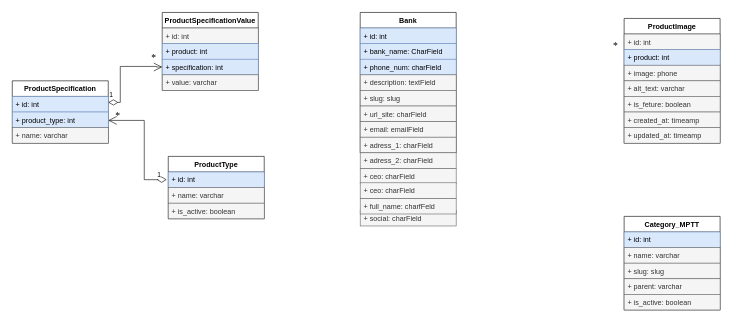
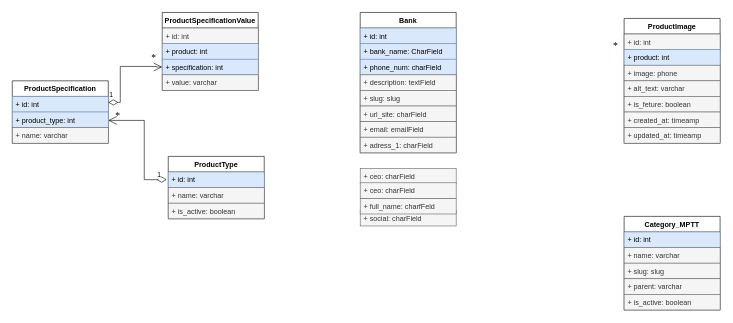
  <mxCell id="0" />
  <mxCell id="1" parent="0" />
  <mxCell id="2" value="Bank" style="swimlane;fontStyle=1;align=center;verticalAlign=top;childLayout=stackLayout;horizontal=1;startSize=26;horizontalStack=0;resizeParent=1;resizeParentMax=0;resizeLast=0;collapsible=1;marginBottom=0;" vertex="1" parent="1"><mxGeometry x="600" y="20" width="160" height="234" as="geometry"><mxRectangle x="-120" y="720" width="90" height="30" as="alternateBounds" /></mxGeometry></mxCell>
  <mxCell id="3" value="+ id: int" style="text;strokeColor=#6c8ebf;fillColor=#dae8fc;align=left;verticalAlign=top;spacingLeft=4;spacingRight=4;overflow=hidden;rotatable=0;points=[[0,0.5],[1,0.5]];portConstraint=eastwest;" vertex="1" parent="2"><mxGeometry y="26" width="160" height="26" as="geometry" /></mxCell>
  <mxCell id="4" value="+ bank_name: CharField" style="text;strokeColor=#6c8ebf;fillColor=#dae8fc;align=left;verticalAlign=top;spacingLeft=4;spacingRight=4;overflow=hidden;rotatable=0;points=[[0,0.5],[1,0.5]];portConstraint=eastwest;" vertex="1" parent="2"><mxGeometry y="52" width="160" height="26" as="geometry" /></mxCell>
  <mxCell id="5" value="+ phone_num: charField" style="text;strokeColor=#6c8ebf;fillColor=#dae8fc;align=left;verticalAlign=top;spacingLeft=4;spacingRight=4;overflow=hidden;rotatable=0;points=[[0,0.5],[1,0.5]];portConstraint=eastwest;" vertex="1" parent="2"><mxGeometry y="78" width="160" height="26" as="geometry" /></mxCell>
  <mxCell id="6" value="+ description: textField" style="text;strokeColor=#666666;fillColor=#f5f5f5;align=left;verticalAlign=top;spacingLeft=4;spacingRight=4;overflow=hidden;rotatable=0;points=[[0,0.5],[1,0.5]];portConstraint=eastwest;fontColor=#333333;" vertex="1" parent="2"><mxGeometry y="104" width="160" height="26" as="geometry" /></mxCell>
  <mxCell id="7" value="+ slug: slug" style="text;strokeColor=#666666;fillColor=#f5f5f5;align=left;verticalAlign=top;spacingLeft=4;spacingRight=4;overflow=hidden;rotatable=0;points=[[0,0.5],[1,0.5]];portConstraint=eastwest;fontColor=#333333;" vertex="1" parent="2"><mxGeometry y="130" width="160" height="26" as="geometry" /></mxCell>
  <mxCell id="8" value="+ url_site: charField" style="text;strokeColor=#666666;fillColor=#f5f5f5;align=left;verticalAlign=top;spacingLeft=4;spacingRight=4;overflow=hidden;rotatable=0;points=[[0,0.5],[1,0.5]];portConstraint=eastwest;fontColor=#333333;" vertex="1" parent="2"><mxGeometry y="156" width="160" height="26" as="geometry" /></mxCell>
  <mxCell id="9" value="+ email: emailField" style="text;strokeColor=#666666;fillColor=#f5f5f5;align=left;verticalAlign=top;spacingLeft=4;spacingRight=4;overflow=hidden;rotatable=0;points=[[0,0.5],[1,0.5]];portConstraint=eastwest;fontColor=#333333;" vertex="1" parent="2"><mxGeometry y="182" width="160" height="26" as="geometry" /></mxCell>
  <mxCell id="10" value="+ adress_1: charField" style="text;strokeColor=#666666;fillColor=#f5f5f5;align=left;verticalAlign=top;spacingLeft=4;spacingRight=4;overflow=hidden;rotatable=0;points=[[0,0.5],[1,0.5]];portConstraint=eastwest;fontColor=#333333;" vertex="1" parent="2"><mxGeometry y="208" width="160" height="26" as="geometry" /></mxCell>
  <mxCell id="11" value="ProductImage" style="swimlane;fontStyle=1;align=center;verticalAlign=top;childLayout=stackLayout;horizontal=1;startSize=26;horizontalStack=0;resizeParent=1;resizeParentMax=0;resizeLast=0;collapsible=1;marginBottom=0;" vertex="1" parent="1"><mxGeometry x="1040" y="30" width="160" height="208" as="geometry"><mxRectangle x="-120" y="720" width="90" height="30" as="alternateBounds" /></mxGeometry></mxCell>
  <mxCell id="12" value="+ id: int" style="text;strokeColor=#666666;fillColor=#f5f5f5;align=left;verticalAlign=top;spacingLeft=4;spacingRight=4;overflow=hidden;rotatable=0;points=[[0,0.5],[1,0.5]];portConstraint=eastwest;fontColor=#333333;" vertex="1" parent="11"><mxGeometry y="26" width="160" height="26" as="geometry" /></mxCell>
  <mxCell id="13" value="+ product: int" style="text;strokeColor=#6c8ebf;fillColor=#dae8fc;align=left;verticalAlign=top;spacingLeft=4;spacingRight=4;overflow=hidden;rotatable=0;points=[[0,0.5],[1,0.5]];portConstraint=eastwest;" vertex="1" parent="11"><mxGeometry y="52" width="160" height="26" as="geometry" /></mxCell>
  <mxCell id="14" value="+ image: phone" style="text;strokeColor=#666666;fillColor=#f5f5f5;align=left;verticalAlign=top;spacingLeft=4;spacingRight=4;overflow=hidden;rotatable=0;points=[[0,0.5],[1,0.5]];portConstraint=eastwest;fontColor=#333333;" vertex="1" parent="11"><mxGeometry y="78" width="160" height="26" as="geometry" /></mxCell>
  <mxCell id="15" value="+ alt_text: varchar" style="text;strokeColor=#666666;fillColor=#f5f5f5;align=left;verticalAlign=top;spacingLeft=4;spacingRight=4;overflow=hidden;rotatable=0;points=[[0,0.5],[1,0.5]];portConstraint=eastwest;fontColor=#333333;" vertex="1" parent="11"><mxGeometry y="104" width="160" height="26" as="geometry" /></mxCell>
  <mxCell id="16" value="+ is_feture: boolean" style="text;strokeColor=#666666;fillColor=#f5f5f5;align=left;verticalAlign=top;spacingLeft=4;spacingRight=4;overflow=hidden;rotatable=0;points=[[0,0.5],[1,0.5]];portConstraint=eastwest;fontColor=#333333;" vertex="1" parent="11"><mxGeometry y="130" width="160" height="26" as="geometry" /></mxCell>
  <mxCell id="17" value="+ created_at: timeamp" style="text;strokeColor=#666666;fillColor=#f5f5f5;align=left;verticalAlign=top;spacingLeft=4;spacingRight=4;overflow=hidden;rotatable=0;points=[[0,0.5],[1,0.5]];portConstraint=eastwest;fontColor=#333333;" vertex="1" parent="11"><mxGeometry y="156" width="160" height="26" as="geometry" /></mxCell>
  <mxCell id="18" value="+ updated_at: timeamp" style="text;strokeColor=#666666;fillColor=#f5f5f5;align=left;verticalAlign=top;spacingLeft=4;spacingRight=4;overflow=hidden;rotatable=0;points=[[0,0.5],[1,0.5]];portConstraint=eastwest;fontColor=#333333;" vertex="1" parent="11"><mxGeometry y="182" width="160" height="26" as="geometry" /></mxCell>
  <mxCell id="19" value="Category_MPTT" style="swimlane;fontStyle=1;align=center;verticalAlign=top;childLayout=stackLayout;horizontal=1;startSize=26;horizontalStack=0;resizeParent=1;resizeParentMax=0;resizeLast=0;collapsible=1;marginBottom=0;" vertex="1" parent="1"><mxGeometry x="1040" y="360" width="160" height="156" as="geometry"><mxRectangle x="-120" y="720" width="90" height="30" as="alternateBounds" /></mxGeometry></mxCell>
  <mxCell id="20" value="+ id: int" style="text;strokeColor=#6c8ebf;fillColor=#dae8fc;align=left;verticalAlign=top;spacingLeft=4;spacingRight=4;overflow=hidden;rotatable=0;points=[[0,0.5],[1,0.5]];portConstraint=eastwest;" vertex="1" parent="19"><mxGeometry y="26" width="160" height="26" as="geometry" /></mxCell>
  <mxCell id="21" value="+ name: varchar" style="text;strokeColor=#666666;fillColor=#f5f5f5;align=left;verticalAlign=top;spacingLeft=4;spacingRight=4;overflow=hidden;rotatable=0;points=[[0,0.5],[1,0.5]];portConstraint=eastwest;fontColor=#333333;" vertex="1" parent="19"><mxGeometry y="52" width="160" height="26" as="geometry" /></mxCell>
  <mxCell id="22" value="+ slug: slug" style="text;strokeColor=#666666;fillColor=#f5f5f5;align=left;verticalAlign=top;spacingLeft=4;spacingRight=4;overflow=hidden;rotatable=0;points=[[0,0.5],[1,0.5]];portConstraint=eastwest;fontColor=#333333;" vertex="1" parent="19"><mxGeometry y="78" width="160" height="26" as="geometry" /></mxCell>
  <mxCell id="23" value="+ parent: varchar" style="text;strokeColor=#666666;fillColor=#f5f5f5;align=left;verticalAlign=top;spacingLeft=4;spacingRight=4;overflow=hidden;rotatable=0;points=[[0,0.5],[1,0.5]];portConstraint=eastwest;fontColor=#333333;" vertex="1" parent="19"><mxGeometry y="104" width="160" height="26" as="geometry" /></mxCell>
  <mxCell id="24" value="+ is_active: boolean" style="text;strokeColor=#666666;fillColor=#f5f5f5;align=left;verticalAlign=top;spacingLeft=4;spacingRight=4;overflow=hidden;rotatable=0;points=[[0,0.5],[1,0.5]];portConstraint=eastwest;fontColor=#333333;" vertex="1" parent="19"><mxGeometry y="130" width="160" height="26" as="geometry" /></mxCell>
  <mxCell id="25" value="ProductSpecificationValue" style="swimlane;fontStyle=1;align=center;verticalAlign=top;childLayout=stackLayout;horizontal=1;startSize=26;horizontalStack=0;resizeParent=1;resizeParentMax=0;resizeLast=0;collapsible=1;marginBottom=0;" vertex="1" parent="1"><mxGeometry x="270" y="20" width="160" height="130" as="geometry"><mxRectangle x="-120" y="720" width="90" height="30" as="alternateBounds" /></mxGeometry></mxCell>
  <mxCell id="26" value="+ id: int" style="text;strokeColor=#666666;fillColor=#f5f5f5;align=left;verticalAlign=top;spacingLeft=4;spacingRight=4;overflow=hidden;rotatable=0;points=[[0,0.5],[1,0.5]];portConstraint=eastwest;fontColor=#333333;" vertex="1" parent="25"><mxGeometry y="26" width="160" height="26" as="geometry" /></mxCell>
  <mxCell id="27" value="+ product: int" style="text;strokeColor=#6c8ebf;fillColor=#dae8fc;align=left;verticalAlign=top;spacingLeft=4;spacingRight=4;overflow=hidden;rotatable=0;points=[[0,0.5],[1,0.5]];portConstraint=eastwest;" vertex="1" parent="25"><mxGeometry y="52" width="160" height="26" as="geometry" /></mxCell>
  <mxCell id="28" value="+ specification: int" style="text;strokeColor=#6c8ebf;fillColor=#dae8fc;align=left;verticalAlign=top;spacingLeft=4;spacingRight=4;overflow=hidden;rotatable=0;points=[[0,0.5],[1,0.5]];portConstraint=eastwest;" vertex="1" parent="25"><mxGeometry y="78" width="160" height="26" as="geometry" /></mxCell>
  <mxCell id="29" value="+ value: varchar" style="text;strokeColor=#666666;fillColor=#f5f5f5;align=left;verticalAlign=top;spacingLeft=4;spacingRight=4;overflow=hidden;rotatable=0;points=[[0,0.5],[1,0.5]];portConstraint=eastwest;fontColor=#333333;" vertex="1" parent="25"><mxGeometry y="104" width="160" height="26" as="geometry" /></mxCell>
  <mxCell id="30" value="ProductType" style="swimlane;fontStyle=1;align=center;verticalAlign=top;childLayout=stackLayout;horizontal=1;startSize=26;horizontalStack=0;resizeParent=1;resizeParentMax=0;resizeLast=0;collapsible=1;marginBottom=0;" vertex="1" parent="1"><mxGeometry x="280" y="260" width="160" height="104" as="geometry"><mxRectangle x="-120" y="720" width="90" height="30" as="alternateBounds" /></mxGeometry></mxCell>
  <mxCell id="31" value="+ id: int" style="text;strokeColor=#6c8ebf;fillColor=#dae8fc;align=left;verticalAlign=top;spacingLeft=4;spacingRight=4;overflow=hidden;rotatable=0;points=[[0,0.5],[1,0.5]];portConstraint=eastwest;" vertex="1" parent="30"><mxGeometry y="26" width="160" height="26" as="geometry" /></mxCell>
  <mxCell id="32" value="+ name: varchar" style="text;strokeColor=#666666;fillColor=#f5f5f5;align=left;verticalAlign=top;spacingLeft=4;spacingRight=4;overflow=hidden;rotatable=0;points=[[0,0.5],[1,0.5]];portConstraint=eastwest;fontColor=#333333;" vertex="1" parent="30"><mxGeometry y="52" width="160" height="26" as="geometry" /></mxCell>
  <mxCell id="33" value="+ is_active: boolean" style="text;strokeColor=#666666;fillColor=#f5f5f5;align=left;verticalAlign=top;spacingLeft=4;spacingRight=4;overflow=hidden;rotatable=0;points=[[0,0.5],[1,0.5]];portConstraint=eastwest;fontColor=#333333;" vertex="1" parent="30"><mxGeometry y="78" width="160" height="26" as="geometry" /></mxCell>
  <mxCell id="34" value="ProductSpecification" style="swimlane;fontStyle=1;align=center;verticalAlign=top;childLayout=stackLayout;horizontal=1;startSize=26;horizontalStack=0;resizeParent=1;resizeParentMax=0;resizeLast=0;collapsible=1;marginBottom=0;" vertex="1" parent="1"><mxGeometry x="20" y="134" width="160" height="104" as="geometry"><mxRectangle x="-120" y="720" width="90" height="30" as="alternateBounds" /></mxGeometry></mxCell>
  <mxCell id="35" value="+ id: int" style="text;strokeColor=#6c8ebf;fillColor=#dae8fc;align=left;verticalAlign=top;spacingLeft=4;spacingRight=4;overflow=hidden;rotatable=0;points=[[0,0.5],[1,0.5]];portConstraint=eastwest;" vertex="1" parent="34"><mxGeometry y="26" width="160" height="26" as="geometry" /></mxCell>
  <mxCell id="36" value="+ product_type: int" style="text;strokeColor=#6c8ebf;fillColor=#dae8fc;align=left;verticalAlign=top;spacingLeft=4;spacingRight=4;overflow=hidden;rotatable=0;points=[[0,0.5],[1,0.5]];portConstraint=eastwest;" vertex="1" parent="34"><mxGeometry y="52" width="160" height="26" as="geometry" /></mxCell>
  <mxCell id="37" value="+ name: varchar" style="text;strokeColor=#666666;fillColor=#f5f5f5;align=left;verticalAlign=top;spacingLeft=4;spacingRight=4;overflow=hidden;rotatable=0;points=[[0,0.5],[1,0.5]];portConstraint=eastwest;fontColor=#333333;" vertex="1" parent="34"><mxGeometry y="78" width="160" height="26" as="geometry" /></mxCell>
  <mxCell id="38" value="1" style="endArrow=open;html=1;endSize=12;startArrow=diamondThin;startSize=14;startFill=0;edgeStyle=orthogonalEdgeStyle;align=left;verticalAlign=bottom;rounded=0;exitX=-0.016;exitY=0.492;exitDx=0;exitDy=0;exitPerimeter=0;" edge="1" parent="1" source="31"><mxGeometry x="-0.822" y="1" relative="1" as="geometry"><mxPoint x="270" y="299" as="sourcePoint" /><mxPoint x="180" y="200" as="targetPoint" /><Array as="points"><mxPoint x="240" y="299" /><mxPoint x="240" y="200" /></Array><mxPoint as="offset" /></mxGeometry></mxCell>
  <mxCell id="39" value="1" style="endArrow=open;html=1;endSize=12;startArrow=diamondThin;startSize=14;startFill=0;edgeStyle=orthogonalEdgeStyle;align=left;verticalAlign=bottom;rounded=0;entryX=0;entryY=0.5;entryDx=0;entryDy=0;" edge="1" parent="1" target="28"><mxGeometry x="-1" y="3" relative="1" as="geometry"><mxPoint x="180" y="170" as="sourcePoint" /><mxPoint x="260" y="-140" as="targetPoint" /><Array as="points"><mxPoint x="200" y="170" /><mxPoint x="200" y="110" /><mxPoint x="260" y="110" /></Array></mxGeometry></mxCell>
  <mxCell id="40" value="&lt;span style=&quot;font-size:12.0pt;line-height:&#10;115%;font-family:&amp;quot;Times New Roman&amp;quot;,&amp;quot;serif&amp;quot;;mso-fareast-font-family:Calibri;&#10;mso-fareast-theme-font:minor-latin;mso-ansi-language:EN-US;mso-fareast-language:&#10;EN-US;mso-bidi-language:AR-SA&quot; lang=&quot;EN-US&quot;&gt;*&lt;/span&gt;" style="text;whiteSpace=wrap;html=1;" vertex="1" parent="1"><mxGeometry x="1020" y="60" width="10" height="20" as="geometry" /></mxCell>
  <mxCell id="41" value="&lt;span style=&quot;font-size:12.0pt;line-height:&#10;115%;font-family:&amp;quot;Times New Roman&amp;quot;,&amp;quot;serif&amp;quot;;mso-fareast-font-family:Calibri;&#10;mso-fareast-theme-font:minor-latin;mso-ansi-language:EN-US;mso-fareast-language:&#10;EN-US;mso-bidi-language:AR-SA&quot; lang=&quot;EN-US&quot;&gt;*&lt;/span&gt;" style="text;whiteSpace=wrap;html=1;" vertex="1" parent="1"><mxGeometry x="250" y="80" width="10" height="20" as="geometry" /></mxCell>
  <mxCell id="42" value="&lt;span style=&quot;font-size:12.0pt;line-height:&#10;115%;font-family:&amp;quot;Times New Roman&amp;quot;,&amp;quot;serif&amp;quot;;mso-fareast-font-family:Calibri;&#10;mso-fareast-theme-font:minor-latin;mso-ansi-language:EN-US;mso-fareast-language:&#10;EN-US;mso-bidi-language:AR-SA&quot; lang=&quot;EN-US&quot;&gt;*&lt;/span&gt;" style="text;whiteSpace=wrap;html=1;" vertex="1" parent="1"><mxGeometry x="190" y="176" width="10" height="20" as="geometry" /></mxCell>
  <mxCell id="43" value="+ social: charField" style="text;strokeColor=#666666;fillColor=#f5f5f5;align=left;verticalAlign=top;spacingLeft=4;spacingRight=4;overflow=hidden;rotatable=0;points=[[0,0.5],[1,0.5]];portConstraint=eastwest;fontColor=#333333;" vertex="1" parent="1"><mxGeometry x="600" y="350" width="160" height="26" as="geometry" /></mxCell>
  <mxCell id="44" value="+ ceo: charField" style="text;strokeColor=#666666;fillColor=#f5f5f5;align=left;verticalAlign=top;spacingLeft=4;spacingRight=4;overflow=hidden;rotatable=0;points=[[0,0.5],[1,0.5]];portConstraint=eastwest;fontColor=#333333;" vertex="1" parent="1"><mxGeometry x="600" y="280" width="160" height="26" as="geometry" /></mxCell>
  <mxCell id="45" value="+ full_name: charfFeld" style="text;strokeColor=#666666;fillColor=#f5f5f5;align=left;verticalAlign=top;spacingLeft=4;spacingRight=4;overflow=hidden;rotatable=0;points=[[0,0.5],[1,0.5]];portConstraint=eastwest;fontColor=#333333;" vertex="1" parent="1"><mxGeometry x="600" y="330" width="160" height="26" as="geometry" /></mxCell>
- <mxCell id="46" value="+ adress_2: charField" style="text;strokeColor=#666666;fillColor=#f5f5f5;align=left;verticalAlign=top;spacingLeft=4;spacingRight=4;overflow=hidden;rotatable=0;points=[[0,0.5],[1,0.5]];portConstraint=eastwest;fontColor=#333333;" vertex="1" parent="1"><mxGeometry x="600" y="254" width="160" height="26" as="geometry" /></mxCell>
  <mxCell id="47" value="+ ceo: charField" style="text;strokeColor=#666666;fillColor=#f5f5f5;align=left;verticalAlign=top;spacingLeft=4;spacingRight=4;overflow=hidden;rotatable=0;points=[[0,0.5],[1,0.5]];portConstraint=eastwest;fontColor=#333333;" vertex="1" parent="1"><mxGeometry x="600" y="304" width="160" height="26" as="geometry" /></mxCell>
